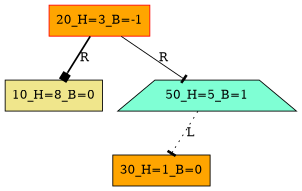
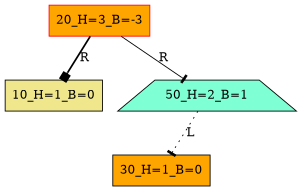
  digraph {
    node [fillcolor=orange shape=box style=filled]
    edge [arrowhead=tee]
-   "20_H=3_B=-1" [color=red]
-   "10_H=1_B=0" [fillcolor=khaki label="10_H=8_B=0"]
-   "50_H=2_B=1" [fillcolor=aquamarine shape=trapezium label="50_H=5_B=1"]
+   "20_H=3_B=-1" [color=red label="20_H=3_B=-3"]
+   "10_H=1_B=0" [fillcolor=khaki]
+   "50_H=2_B=1" [fillcolor=aquamarine shape=trapezium]
    "30_H=1_B=0"
    HD0 [style=invis fillcolor="" shape=""]
    "20_H=3_B=-1" -> "10_H=1_B=0" [arrowhead=box label=R style=bold]
    "20_H=3_B=-1" -> "50_H=2_B=1" [label=R style=solid]
    "50_H=2_B=1" -> "30_H=1_B=0" [label=L style=dotted]
    "50_H=2_B=1" -> HD0 [label=L style=invis arrowhead=""]
  }
